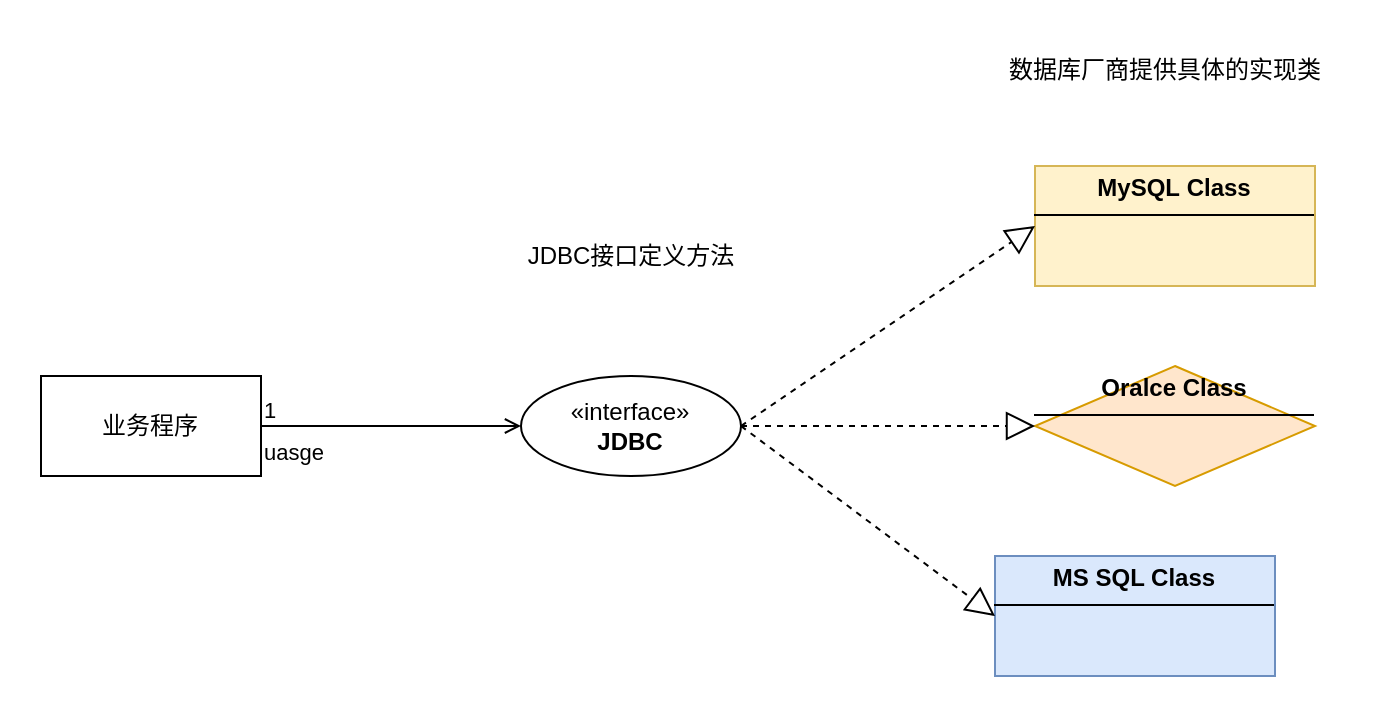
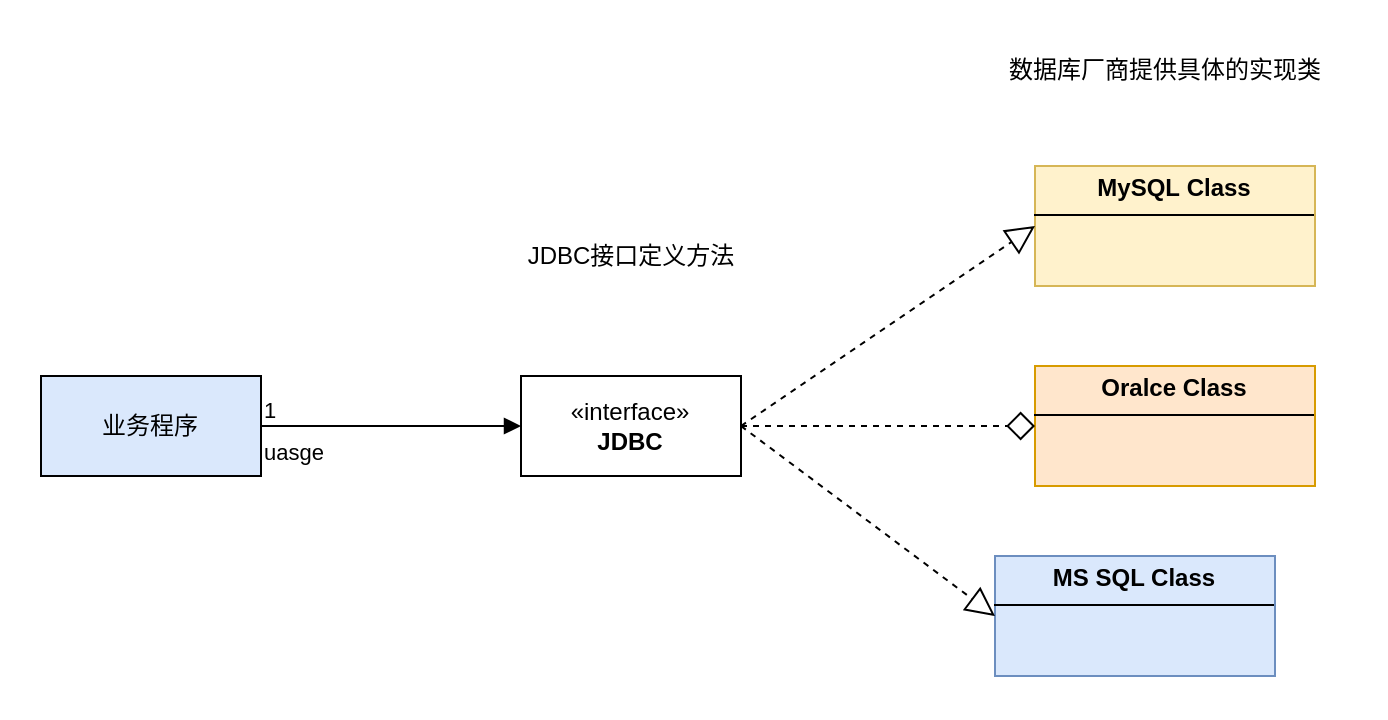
  <mxCell id="0" />
  <mxCell id="1" parent="0" />
- <mxCell id="2" value="«interface»&lt;br&gt;&lt;b&gt;JDBC&lt;/b&gt;" style="ellipse;html=1;whiteSpace=wrap;" vertex="1" parent="1"><mxGeometry x="260" y="187.5" width="110" height="50" as="geometry" /></mxCell>
+ <mxCell id="2" value="«interface»&lt;br&gt;&lt;b&gt;JDBC&lt;/b&gt;" style="html=1;whiteSpace=wrap;" vertex="1" parent="1"><mxGeometry x="260" y="187.5" width="110" height="50" as="geometry" /></mxCell>
  <mxCell id="3" value="&lt;p style=&quot;margin:0px;margin-top:4px;text-align:center;&quot;&gt;&lt;b&gt;My&lt;/b&gt;&lt;b&gt;SQL&lt;/b&gt;&lt;b&gt;&amp;nbsp;Class&lt;/b&gt;&lt;/p&gt;&lt;hr size=&quot;1&quot; style=&quot;border-style:solid;&quot;&gt;&lt;div style=&quot;height:2px;&quot;&gt;&lt;/div&gt;" style="verticalAlign=top;align=left;overflow=fill;html=1;whiteSpace=wrap;fillColor=#fff2cc;strokeColor=#d6b656;" vertex="1" parent="1"><mxGeometry x="517" y="82.5" width="140" height="60" as="geometry" /></mxCell>
  <mxCell id="4" value="" style="endArrow=block;dashed=1;endFill=0;endSize=12;html=1;rounded=0;entryX=0;entryY=0.5;entryDx=0;entryDy=0;exitX=1;exitY=0.5;exitDx=0;exitDy=0;" edge="1" parent="1" source="2" target="3"><mxGeometry width="160" relative="1" as="geometry"><mxPoint x="350" y="130" as="sourcePoint" /><mxPoint x="510" y="130" as="targetPoint" /></mxGeometry></mxCell>
- <mxCell id="5" value="&lt;p style=&quot;margin:0px;margin-top:4px;text-align:center;&quot;&gt;&lt;b&gt;Oralce Class&lt;/b&gt;&lt;/p&gt;&lt;hr size=&quot;1&quot; style=&quot;border-style:solid;&quot;&gt;&lt;div style=&quot;height:2px;&quot;&gt;&lt;/div&gt;" style="rhombus;verticalAlign=top;align=left;overflow=fill;html=1;whiteSpace=wrap;fillColor=#ffe6cc;strokeColor=#d79b00;" vertex="1" parent="1"><mxGeometry x="517" y="182.5" width="140" height="60" as="geometry" /></mxCell>
- <mxCell id="6" value="" style="endArrow=block;dashed=1;endFill=0;endSize=12;html=1;rounded=0;entryX=0;entryY=0.5;entryDx=0;entryDy=0;exitX=1;exitY=0.5;exitDx=0;exitDy=0;" edge="1" parent="1" source="2" target="5"><mxGeometry width="160" relative="1" as="geometry"><mxPoint x="380" y="225" as="sourcePoint" /><mxPoint x="530" y="140" as="targetPoint" /></mxGeometry></mxCell>
+ <mxCell id="5" value="&lt;p style=&quot;margin:0px;margin-top:4px;text-align:center;&quot;&gt;&lt;b&gt;Oralce Class&lt;/b&gt;&lt;/p&gt;&lt;hr size=&quot;1&quot; style=&quot;border-style:solid;&quot;&gt;&lt;div style=&quot;height:2px;&quot;&gt;&lt;/div&gt;" style="verticalAlign=top;align=left;overflow=fill;html=1;whiteSpace=wrap;fillColor=#ffe6cc;strokeColor=#d79b00;" vertex="1" parent="1"><mxGeometry x="517" y="182.5" width="140" height="60" as="geometry" /></mxCell>
+ <mxCell id="6" value="" style="endArrow=diamond;dashed=1;endFill=0;endSize=12;html=1;rounded=0;entryX=0;entryY=0.5;entryDx=0;entryDy=0;exitX=1;exitY=0.5;exitDx=0;exitDy=0;" edge="1" parent="1" source="2" target="5"><mxGeometry width="160" relative="1" as="geometry"><mxPoint x="380" y="225" as="sourcePoint" /><mxPoint x="530" y="140" as="targetPoint" /></mxGeometry></mxCell>
  <mxCell id="7" value="&lt;p style=&quot;margin:0px;margin-top:4px;text-align:center;&quot;&gt;&lt;b&gt;MS SQL Class&lt;/b&gt;&lt;/p&gt;&lt;hr size=&quot;1&quot; style=&quot;border-style:solid;&quot;&gt;&lt;div style=&quot;height:2px;&quot;&gt;&lt;/div&gt;" style="verticalAlign=top;align=left;overflow=fill;html=1;whiteSpace=wrap;fillColor=#dae8fc;strokeColor=#6c8ebf;" vertex="1" parent="1"><mxGeometry x="497" y="277.5" width="140" height="60" as="geometry" /></mxCell>
  <mxCell id="8" value="" style="endArrow=block;dashed=1;endFill=0;endSize=12;html=1;rounded=0;entryX=0;entryY=0.5;entryDx=0;entryDy=0;exitX=1;exitY=0.5;exitDx=0;exitDy=0;" edge="1" parent="1" source="2" target="7"><mxGeometry width="160" relative="1" as="geometry"><mxPoint x="380" y="223" as="sourcePoint" /><mxPoint x="527" y="223" as="targetPoint" /></mxGeometry></mxCell>
- <mxCell id="9" value="业务程序" style="html=1;whiteSpace=wrap;" vertex="1" parent="1"><mxGeometry x="20" y="187.5" width="110" height="50" as="geometry" /></mxCell>
- <mxCell id="10" value="uasge" style="endArrow=open;endFill=1;html=1;edgeStyle=orthogonalEdgeStyle;align=left;verticalAlign=top;rounded=0;entryX=0;entryY=0.5;entryDx=0;entryDy=0;exitX=1;exitY=0.5;exitDx=0;exitDy=0;" edge="1" parent="1" source="9" target="2"><mxGeometry x="-1" relative="1" as="geometry"><mxPoint x="150" y="213" as="sourcePoint" /><mxPoint x="310" y="210" as="targetPoint" /></mxGeometry></mxCell>
+ <mxCell id="9" value="业务程序" style="html=1;whiteSpace=wrap;fillColor=#dae8fc;" vertex="1" parent="1"><mxGeometry x="20" y="187.5" width="110" height="50" as="geometry" /></mxCell>
+ <mxCell id="10" value="uasge" style="endArrow=block;endFill=1;html=1;edgeStyle=orthogonalEdgeStyle;align=left;verticalAlign=top;rounded=0;entryX=0;entryY=0.5;entryDx=0;entryDy=0;exitX=1;exitY=0.5;exitDx=0;exitDy=0;" edge="1" parent="1" source="9" target="2"><mxGeometry x="-1" relative="1" as="geometry"><mxPoint x="150" y="213" as="sourcePoint" /><mxPoint x="310" y="210" as="targetPoint" /></mxGeometry></mxCell>
  <mxCell id="11" value="1" style="edgeLabel;resizable=0;html=1;align=left;verticalAlign=bottom;" connectable="0" vertex="1" parent="10"><mxGeometry x="-1" relative="1" as="geometry" /></mxCell>
  <mxCell id="12" value="JDBC接口定义方法" style="text;html=1;align=center;verticalAlign=middle;resizable=0;points=[];autosize=1;strokeColor=none;fillColor=none;" vertex="1" parent="1"><mxGeometry x="250" y="112.5" width="130" height="30" as="geometry" /></mxCell>
  <mxCell id="13" value="数据库厂商提供具体的实现类" style="text;html=1;align=center;verticalAlign=middle;resizable=0;points=[];autosize=1;strokeColor=none;fillColor=none;" vertex="1" parent="1"><mxGeometry x="492" y="20" width="180" height="30" as="geometry" /></mxCell>
